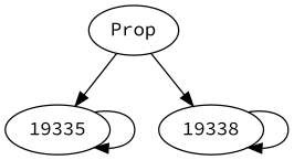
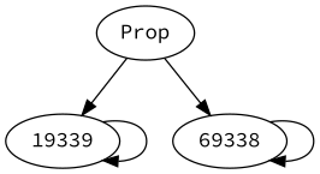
  digraph {
    fontname="Source Code Pro"
    node [fontname="Source Code Pro"]
    edge [fontname="Source Code Pro"]
    Prop
-   19339 [label=19335]
-   19338
+   19339
+   19338 [label=69338]
    Prop -> 19339
    Prop -> 19338
    19339 -> 19339
    19338 -> 19338
  }
